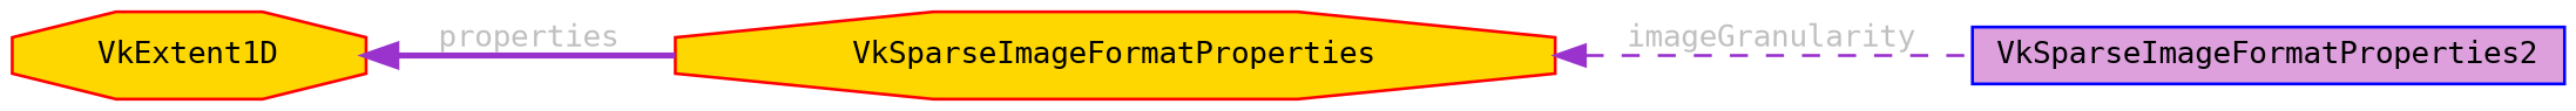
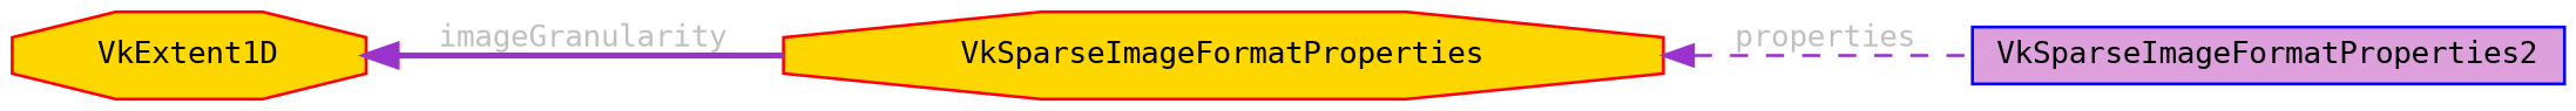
  digraph {
    fontname="DejaVu Sans Mono"
    rankdir=LR
    node [color=red fillcolor=gold fontname="DejaVu Sans Mono" fontsize=10 shape=octagon style=filled]
    edge [color=darkorchid3 dir=back fontcolor=grey fontname="DejaVu Sans Mono" fontsize=10 labelfontname=Helvetica labelfontsize=10]
    n1 [color=blue fillcolor=plum fontcolor=black height=0.2 label=VkSparseImageFormatProperties2 shape=box width=0.4]
    n2 [height=0.2 label=VkSparseImageFormatProperties width=0.4]
    n3 [height=0.2 label=VkExtent1D width=0.4]
-   n2 -> n1 [label=" imageGranularity" style=dashed]
-   n3 -> n2 [label=" properties" style=bold]
+   n2 -> n1 [label=" properties" style=dashed]
+   n3 -> n2 [label=" imageGranularity" style=bold]
  }
